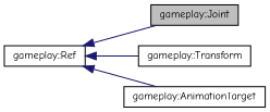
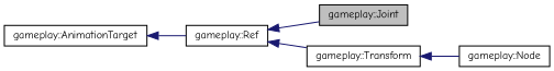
  digraph {
    fontname="Comic Neue"
    rankdir=LR
    node [color=black fillcolor=white fontname="Comic Neue" fontsize=10 shape=record style=filled]
    edge [color=midnightblue dir=back fontname="Comic Neue" fontsize=10 labelfontname=Helvetica labelfontsize=10 style=solid]
    n1 [fillcolor=grey75 fontcolor=black height=0.2 label="gameplay::Joint" width=0.4]
+   n2 [height=0.2 label="gameplay::Node" width=0.4]
    n3 [height=0.2 label="gameplay::Transform" width=0.4]
    n4 [height=0.2 label="gameplay::AnimationTarget" width=0.4]
    n5 [height=0.2 label="gameplay::Ref" width=0.4]
+   n3 -> n2
    n5 -> n1
    n5 -> n3
-   n5 -> n4
+   n4 -> n5
  }
